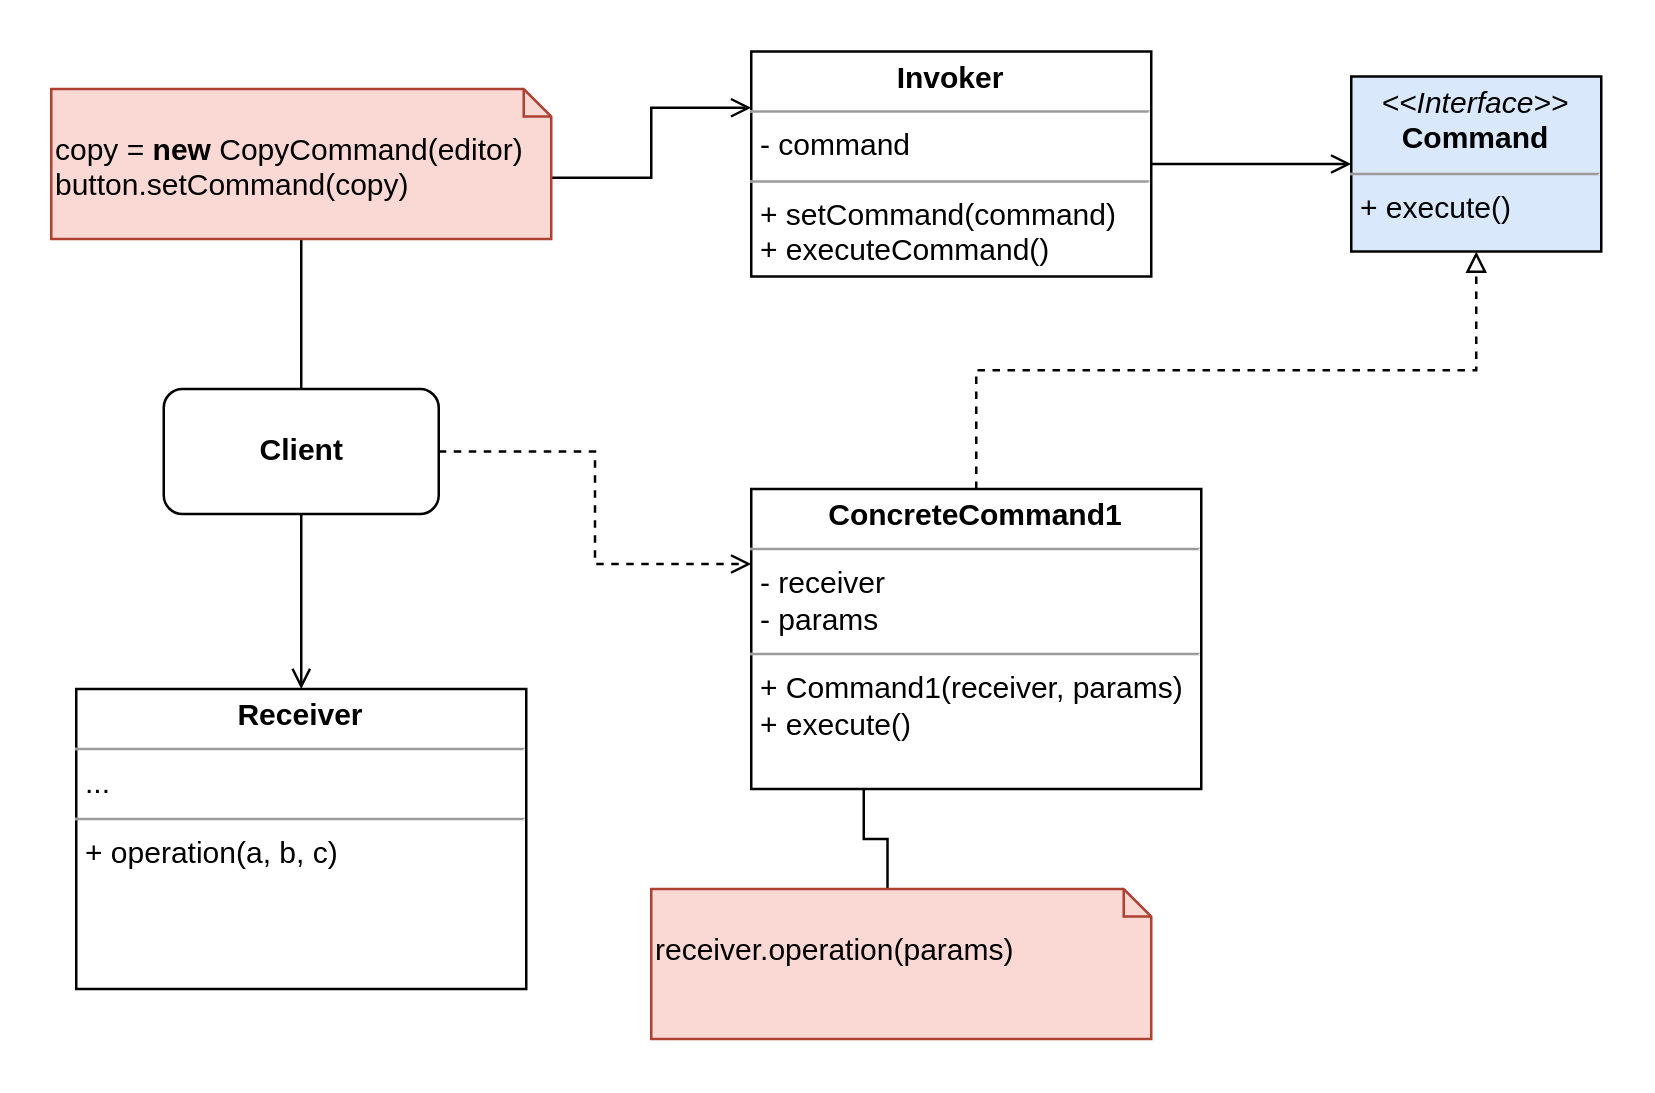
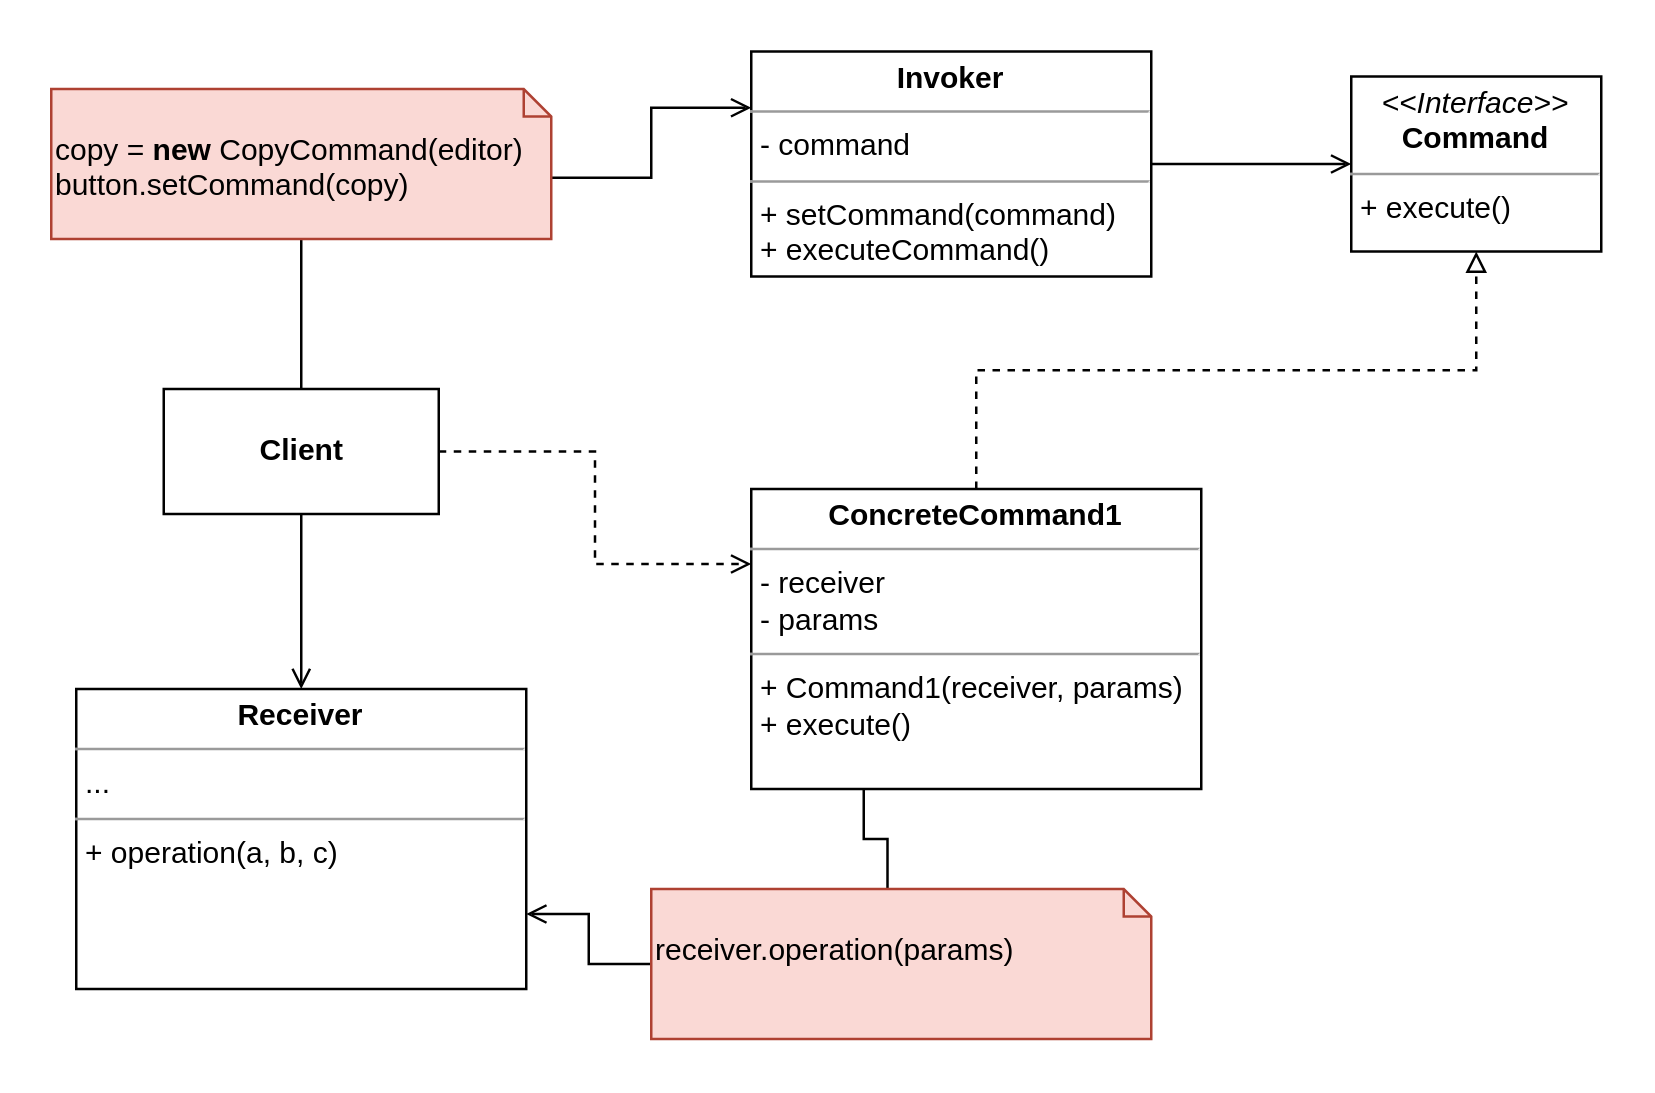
  <mxCell id="0" />
  <mxCell id="1" parent="0" />
  <mxCell id="2" style="edgeStyle=orthogonalEdgeStyle;rounded=0;orthogonalLoop=1;jettySize=auto;html=1;exitX=1;exitY=0.5;exitDx=0;exitDy=0;endArrow=open;endFill=0;" edge="1" parent="1" source="3" target="4"><mxGeometry relative="1" as="geometry" /></mxCell>
  <mxCell id="3" value="&lt;p style=&quot;margin:0px;margin-top:4px;text-align:center;&quot;&gt;&lt;b&gt;Invoker&lt;/b&gt;&lt;/p&gt;&lt;hr size=&quot;1&quot;&gt;&lt;p style=&quot;margin:0px;margin-left:4px;&quot;&gt;- command&lt;/p&gt;&lt;hr size=&quot;1&quot;&gt;&lt;p style=&quot;margin:0px;margin-left:4px;&quot;&gt;+ setCommand(command)&lt;/p&gt;&lt;p style=&quot;margin:0px;margin-left:4px;&quot;&gt;+ executeCommand()&lt;/p&gt;" style="verticalAlign=top;align=left;overflow=fill;fontSize=12;fontFamily=Helvetica;html=1;" vertex="1" parent="1"><mxGeometry x="300" y="20" width="160" height="90" as="geometry" /></mxCell>
- <mxCell id="4" value="&lt;p style=&quot;margin:0px;margin-top:4px;text-align:center;&quot;&gt;&lt;i&gt;&amp;lt;&amp;lt;Interface&amp;gt;&amp;gt;&lt;/i&gt;&lt;br&gt;&lt;b&gt;Command&lt;/b&gt;&lt;/p&gt;&lt;hr size=&quot;1&quot;&gt;&lt;p style=&quot;margin:0px;margin-left:4px;&quot;&gt;&lt;span style=&quot;background-color: initial;&quot;&gt;+ execute()&lt;/span&gt;&lt;/p&gt;" style="verticalAlign=top;align=left;overflow=fill;fontSize=12;fontFamily=Helvetica;html=1;fillColor=#dae8fc;" vertex="1" parent="1"><mxGeometry x="540" y="30" width="100" height="70" as="geometry" /></mxCell>
+ <mxCell id="4" value="&lt;p style=&quot;margin:0px;margin-top:4px;text-align:center;&quot;&gt;&lt;i&gt;&amp;lt;&amp;lt;Interface&amp;gt;&amp;gt;&lt;/i&gt;&lt;br&gt;&lt;b&gt;Command&lt;/b&gt;&lt;/p&gt;&lt;hr size=&quot;1&quot;&gt;&lt;p style=&quot;margin:0px;margin-left:4px;&quot;&gt;&lt;span style=&quot;background-color: initial;&quot;&gt;+ execute()&lt;/span&gt;&lt;/p&gt;" style="verticalAlign=top;align=left;overflow=fill;fontSize=12;fontFamily=Helvetica;html=1;" vertex="1" parent="1"><mxGeometry x="540" y="30" width="100" height="70" as="geometry" /></mxCell>
  <mxCell id="5" style="edgeStyle=orthogonalEdgeStyle;rounded=0;orthogonalLoop=1;jettySize=auto;html=1;exitX=0.5;exitY=0;exitDx=0;exitDy=0;entryX=0.5;entryY=1;entryDx=0;entryDy=0;dashed=1;endArrow=block;endFill=0;" edge="1" parent="1" source="7" target="4"><mxGeometry relative="1" as="geometry" /></mxCell>
  <mxCell id="6" style="edgeStyle=orthogonalEdgeStyle;rounded=0;orthogonalLoop=1;jettySize=auto;html=1;exitX=0.25;exitY=1;exitDx=0;exitDy=0;entryX=0;entryY=0;entryDx=94.5;entryDy=0;entryPerimeter=0;endArrow=none;endFill=0;" edge="1" parent="1" source="7" target="16"><mxGeometry relative="1" as="geometry" /></mxCell>
  <mxCell id="7" value="&lt;p style=&quot;margin:0px;margin-top:4px;text-align:center;&quot;&gt;&lt;b&gt;ConcreteCommand1&lt;/b&gt;&lt;/p&gt;&lt;hr size=&quot;1&quot;&gt;&lt;p style=&quot;margin:0px;margin-left:4px;&quot;&gt;- receiver&lt;/p&gt;&lt;p style=&quot;margin:0px;margin-left:4px;&quot;&gt;- params&lt;/p&gt;&lt;hr size=&quot;1&quot;&gt;&lt;p style=&quot;margin:0px;margin-left:4px;&quot;&gt;+ Command1(receiver, params)&lt;/p&gt;&lt;p style=&quot;margin:0px;margin-left:4px;&quot;&gt;+ execute()&lt;/p&gt;" style="verticalAlign=top;align=left;overflow=fill;fontSize=12;fontFamily=Helvetica;html=1;" vertex="1" parent="1"><mxGeometry x="300" y="195" width="180" height="120" as="geometry" /></mxCell>
  <mxCell id="8" value="&lt;p style=&quot;margin:0px;margin-top:4px;text-align:center;&quot;&gt;&lt;b&gt;Receiver&lt;/b&gt;&lt;/p&gt;&lt;hr size=&quot;1&quot;&gt;&lt;p style=&quot;margin:0px;margin-left:4px;&quot;&gt;...&lt;/p&gt;&lt;hr size=&quot;1&quot;&gt;&lt;p style=&quot;margin:0px;margin-left:4px;&quot;&gt;&lt;span style=&quot;background-color: initial;&quot;&gt;+ operation(a, b, c)&lt;/span&gt;&lt;br&gt;&lt;/p&gt;" style="verticalAlign=top;align=left;overflow=fill;fontSize=12;fontFamily=Helvetica;html=1;" vertex="1" parent="1"><mxGeometry x="30" y="275" width="180" height="120" as="geometry" /></mxCell>
  <mxCell id="9" style="edgeStyle=orthogonalEdgeStyle;rounded=0;orthogonalLoop=1;jettySize=auto;html=1;exitX=0.5;exitY=1;exitDx=0;exitDy=0;endArrow=open;endFill=0;" edge="1" parent="1" source="11" target="8"><mxGeometry relative="1" as="geometry" /></mxCell>
  <mxCell id="10" style="edgeStyle=orthogonalEdgeStyle;rounded=0;orthogonalLoop=1;jettySize=auto;html=1;exitX=1;exitY=0.5;exitDx=0;exitDy=0;entryX=0;entryY=0.25;entryDx=0;entryDy=0;dashed=1;endArrow=open;endFill=0;" edge="1" parent="1" source="11" target="7"><mxGeometry relative="1" as="geometry" /></mxCell>
- <mxCell id="11" value="&lt;b&gt;Client&lt;/b&gt;" style="html=1;rounded=1;" vertex="1" parent="1"><mxGeometry x="65" y="155" width="110" height="50" as="geometry" /></mxCell>
+ <mxCell id="11" value="&lt;b&gt;Client&lt;/b&gt;" style="html=1;" vertex="1" parent="1"><mxGeometry x="65" y="155" width="110" height="50" as="geometry" /></mxCell>
  <mxCell id="12" style="edgeStyle=orthogonalEdgeStyle;rounded=0;orthogonalLoop=1;jettySize=auto;html=1;exitX=0.5;exitY=1;exitDx=0;exitDy=0;exitPerimeter=0;endArrow=none;endFill=0;" edge="1" parent="1" source="14" target="11"><mxGeometry relative="1" as="geometry" /></mxCell>
  <mxCell id="13" style="edgeStyle=orthogonalEdgeStyle;rounded=0;orthogonalLoop=1;jettySize=auto;html=1;exitX=0;exitY=0;exitDx=200;exitDy=35.5;exitPerimeter=0;entryX=0;entryY=0.25;entryDx=0;entryDy=0;endArrow=open;endFill=0;" edge="1" parent="1" source="14" target="3"><mxGeometry relative="1" as="geometry" /></mxCell>
  <mxCell id="14" value="copy = &lt;b&gt;new&lt;/b&gt; CopyCommand(editor)&lt;br&gt;button.setCommand(copy)" style="shape=note2;boundedLbl=1;whiteSpace=wrap;html=1;size=11;verticalAlign=top;align=left;fillColor=#fad9d5;strokeColor=#ae4132;" vertex="1" parent="1"><mxGeometry x="20" y="35" width="200" height="60" as="geometry" /></mxCell>
+ <mxCell id="15" style="edgeStyle=orthogonalEdgeStyle;rounded=0;orthogonalLoop=1;jettySize=auto;html=1;exitX=0;exitY=0.5;exitDx=0;exitDy=0;exitPerimeter=0;entryX=1;entryY=0.75;entryDx=0;entryDy=0;endArrow=open;endFill=0;" edge="1" parent="1" source="16" target="8"><mxGeometry relative="1" as="geometry" /></mxCell>
  <mxCell id="16" value="receiver.operation(params)" style="shape=note2;boundedLbl=1;whiteSpace=wrap;html=1;size=11;verticalAlign=top;align=left;fillColor=#fad9d5;strokeColor=#ae4132;" vertex="1" parent="1"><mxGeometry x="260" y="355" width="200" height="60" as="geometry" /></mxCell>
